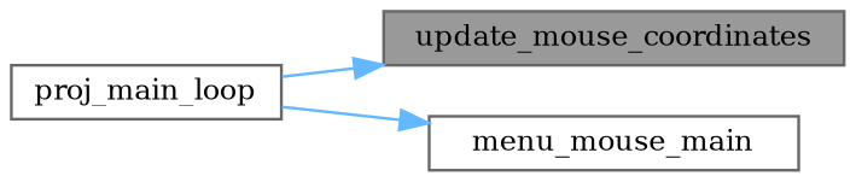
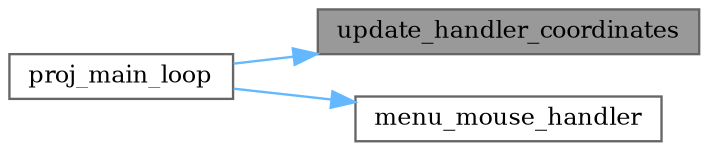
  digraph {
    fontname="DejaVu Serif"
    rankdir=RL
    node [color=grey40 fillcolor=white fontname="DejaVu Serif" fontsize=10 shape=box style=filled]
    edge [color=steelblue1 dir=back fontname="DejaVu Serif" fontsize=10 labelfontname=Helvetica labelfontsize=10 style=solid]
-   n1 [color=gray40 fillcolor=grey60 fontcolor=black height=0.2 label=update_mouse_coordinates width=0.4]
+   n1 [color=gray40 fillcolor=grey60 fontcolor=black height=0.2 label=update_handler_coordinates width=0.4]
    n2 [height=0.2 label=proj_main_loop width=0.4]
-   n3 [height=0.2 label=menu_mouse_main width=0.4]
+   n3 [height=0.2 label=menu_mouse_handler width=0.4]
    n1 -> n2
    n3 -> n2
  }
